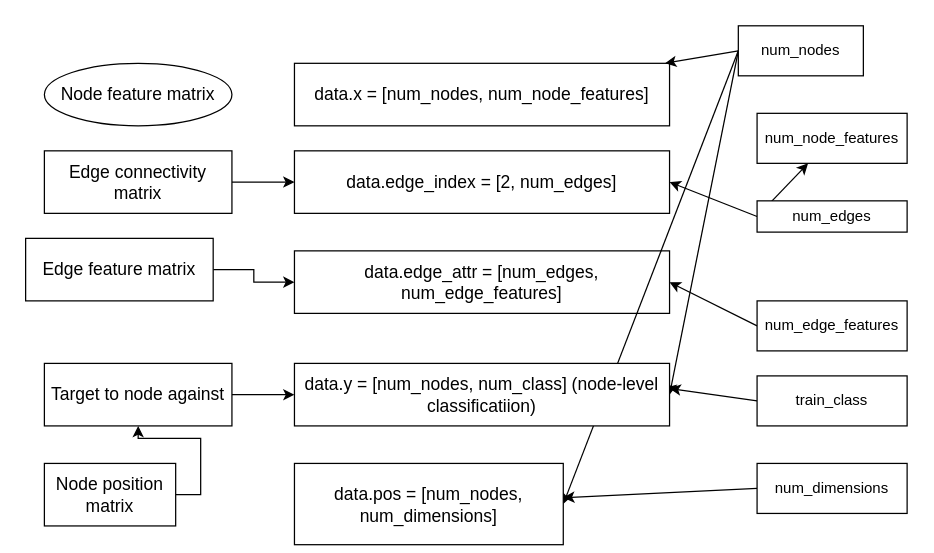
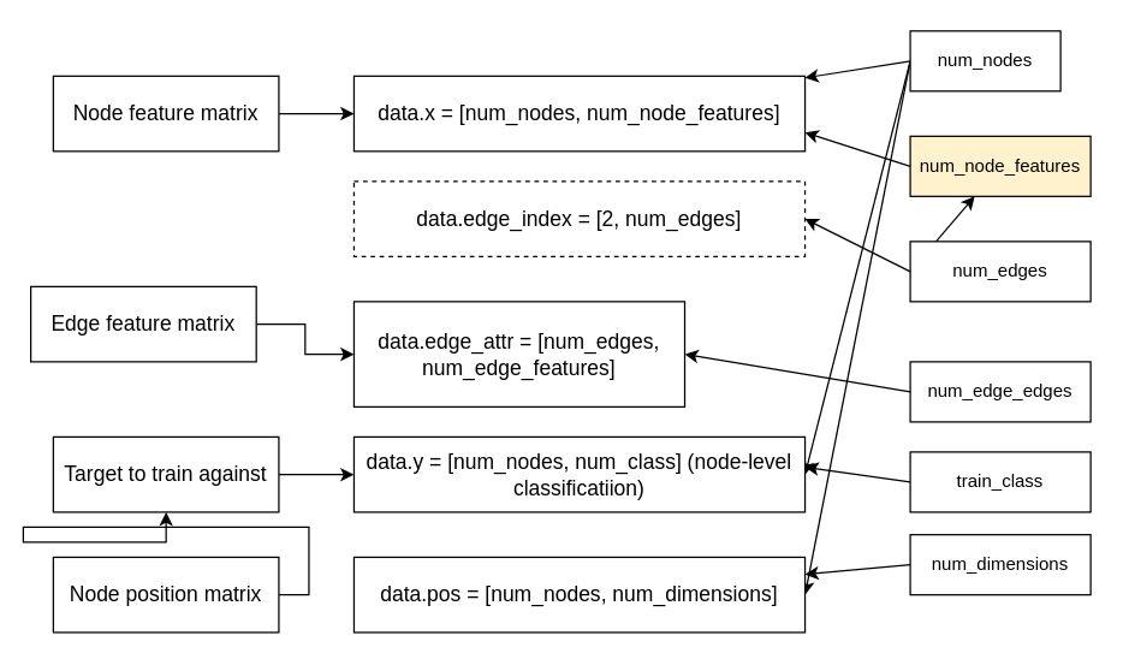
  <mxCell id="0" />
  <mxCell id="1" parent="0" />
- <mxCell id="3" value="Node feature matrix" style="ellipse;whiteSpace=wrap;html=1;fontSize=14;" parent="1" vertex="1"><mxGeometry x="35" y="50" width="150" height="50" as="geometry" /></mxCell>
+ <mxCell id="2" style="edgeStyle=orthogonalEdgeStyle;rounded=0;orthogonalLoop=1;jettySize=auto;html=1;exitX=1;exitY=0.5;exitDx=0;exitDy=0;entryX=0;entryY=0.5;entryDx=0;entryDy=0;" parent="1" source="3" target="4" edge="1"><mxGeometry relative="1" as="geometry" /></mxCell>
+ <mxCell id="3" value="Node feature matrix" style="whiteSpace=wrap;html=1;fontSize=14;" parent="1" vertex="1"><mxGeometry x="35" y="50" width="150" height="50" as="geometry" /></mxCell>
  <mxCell id="4" value="data.x = [num_nodes, num_node_features]" style="whiteSpace=wrap;html=1;fontSize=14;" parent="1" vertex="1"><mxGeometry x="235" y="50" width="300" height="50" as="geometry" /></mxCell>
- <mxCell id="5" style="edgeStyle=orthogonalEdgeStyle;rounded=0;orthogonalLoop=1;jettySize=auto;html=1;exitX=1;exitY=0.5;exitDx=0;exitDy=0;entryX=0;entryY=0.5;entryDx=0;entryDy=0;" parent="1" source="6" target="7" edge="1"><mxGeometry relative="1" as="geometry" /></mxCell>
- <mxCell id="6" value="Edge connectivity matrix" style="whiteSpace=wrap;html=1;fontSize=14;" parent="1" vertex="1"><mxGeometry x="35" y="120" width="150" height="50" as="geometry" /></mxCell>
- <mxCell id="7" value="data.edge_index = [2, num_edges]" style="whiteSpace=wrap;html=1;fontSize=14;" parent="1" vertex="1"><mxGeometry x="235" y="120" width="300" height="50" as="geometry" /></mxCell>
+ <mxCell id="7" value="data.edge_index = [2, num_edges]" style="whiteSpace=wrap;html=1;fontSize=14;dashed=1;" parent="1" vertex="1"><mxGeometry x="235" y="120" width="300" height="50" as="geometry" /></mxCell>
  <mxCell id="8" style="edgeStyle=orthogonalEdgeStyle;rounded=0;orthogonalLoop=1;jettySize=auto;html=1;exitX=1;exitY=0.5;exitDx=0;exitDy=0;entryX=0;entryY=0.5;entryDx=0;entryDy=0;" parent="1" source="9" target="10" edge="1"><mxGeometry relative="1" as="geometry" /></mxCell>
  <mxCell id="9" value="Edge feature matrix" style="whiteSpace=wrap;html=1;fontSize=14;" parent="1" vertex="1"><mxGeometry x="20" y="190" width="150" height="50" as="geometry" /></mxCell>
- <mxCell id="10" value="data.edge_attr = [num_edges, num_edge_features]" style="whiteSpace=wrap;html=1;fontSize=14;" parent="1" vertex="1"><mxGeometry x="235" y="200" width="300" height="50" as="geometry" /></mxCell>
+ <mxCell id="10" value="data.edge_attr = [num_edges, num_edge_features]" style="whiteSpace=wrap;html=1;fontSize=14;" parent="1" vertex="1"><mxGeometry x="235" y="200" width="220" height="70" as="geometry" /></mxCell>
  <mxCell id="11" style="rounded=0;orthogonalLoop=1;jettySize=auto;html=1;exitX=0;exitY=0.5;exitDx=0;exitDy=0;" parent="1" source="14" target="4" edge="1"><mxGeometry relative="1" as="geometry" /></mxCell>
  <mxCell id="12" style="rounded=0;orthogonalLoop=1;jettySize=auto;html=1;exitX=0;exitY=0.5;exitDx=0;exitDy=0;entryX=1;entryY=0.5;entryDx=0;entryDy=0;" parent="1" source="14" target="22" edge="1"><mxGeometry relative="1" as="geometry" /></mxCell>
  <mxCell id="13" style="rounded=0;orthogonalLoop=1;jettySize=auto;html=1;exitX=0;exitY=0.5;exitDx=0;exitDy=0;entryX=1;entryY=0.5;entryDx=0;entryDy=0;" parent="1" source="14" target="27" edge="1"><mxGeometry relative="1" as="geometry" /></mxCell>
- <mxCell id="14" value="num_nodes" style="whiteSpace=wrap;html=1;" parent="1" vertex="1"><mxGeometry x="590" y="20" width="100" height="40" as="geometry" /></mxCell>
- <mxCell id="16" value="num_node_features" style="whiteSpace=wrap;html=1;" parent="1" vertex="1"><mxGeometry x="605" y="90" width="120" height="40" as="geometry" /></mxCell>
+ <mxCell id="14" value="num_nodes" style="whiteSpace=wrap;html=1;" parent="1" vertex="1"><mxGeometry x="605" y="20" width="100" height="40" as="geometry" /></mxCell>
+ <mxCell id="15" style="rounded=0;orthogonalLoop=1;jettySize=auto;html=1;exitX=0;exitY=0.5;exitDx=0;exitDy=0;entryX=1;entryY=0.75;entryDx=0;entryDy=0;" parent="1" source="16" target="4" edge="1"><mxGeometry relative="1" as="geometry" /></mxCell>
+ <mxCell id="16" value="num_node_features" style="whiteSpace=wrap;html=1;fillColor=#fff2cc;" parent="1" vertex="1"><mxGeometry x="605" y="90" width="120" height="40" as="geometry" /></mxCell>
  <mxCell id="17" style="rounded=0;orthogonalLoop=1;jettySize=auto;html=1;exitX=0;exitY=0.5;exitDx=0;exitDy=0;entryX=1;entryY=0.5;entryDx=0;entryDy=0;" parent="1" source="18" target="10" edge="1"><mxGeometry relative="1" as="geometry" /></mxCell>
- <mxCell id="18" value="num_edge_features" style="whiteSpace=wrap;html=1;" parent="1" vertex="1"><mxGeometry x="605" y="240" width="120" height="40" as="geometry" /></mxCell>
+ <mxCell id="18" value="num_edge_edges" style="whiteSpace=wrap;html=1;" parent="1" vertex="1"><mxGeometry x="605" y="240" width="120" height="40" as="geometry" /></mxCell>
  <mxCell id="19" style="rounded=0;orthogonalLoop=1;jettySize=auto;html=1;exitX=0;exitY=0.5;exitDx=0;exitDy=0;entryX=1;entryY=0.5;entryDx=0;entryDy=0;" parent="1" source="21" target="7" edge="1"><mxGeometry relative="1" as="geometry" /></mxCell>
  <mxCell id="20" style="rounded=0;orthogonalLoop=1;jettySize=auto;html=1;exitX=0;exitY=0.5;exitDx=0;exitDy=0;" parent="1" source="21" target="16" edge="1"><mxGeometry relative="1" as="geometry" /></mxCell>
- <mxCell id="21" value="num_edges" style="whiteSpace=wrap;html=1;" parent="1" vertex="1"><mxGeometry x="605" y="160" width="120" height="25" as="geometry" /></mxCell>
+ <mxCell id="21" value="num_edges" style="whiteSpace=wrap;html=1;" parent="1" vertex="1"><mxGeometry x="605" y="160" width="120" height="40" as="geometry" /></mxCell>
  <mxCell id="22" value="data.y = [num_nodes, num_class] (node-level classificatiion)" style="whiteSpace=wrap;html=1;fontSize=14;" parent="1" vertex="1"><mxGeometry x="235" y="290" width="300" height="50" as="geometry" /></mxCell>
  <mxCell id="23" style="edgeStyle=orthogonalEdgeStyle;rounded=0;orthogonalLoop=1;jettySize=auto;html=1;exitX=1;exitY=0.5;exitDx=0;exitDy=0;entryX=0;entryY=0.5;entryDx=0;entryDy=0;" parent="1" source="24" target="22" edge="1"><mxGeometry relative="1" as="geometry" /></mxCell>
- <mxCell id="24" value="Target to node against" style="whiteSpace=wrap;html=1;fontSize=14;" parent="1" vertex="1"><mxGeometry x="35" y="290" width="150" height="50" as="geometry" /></mxCell>
+ <mxCell id="24" value="Target to train against" style="whiteSpace=wrap;html=1;fontSize=14;" parent="1" vertex="1"><mxGeometry x="35" y="290" width="150" height="50" as="geometry" /></mxCell>
  <mxCell id="25" style="edgeStyle=orthogonalEdgeStyle;rounded=0;orthogonalLoop=1;jettySize=auto;html=1;exitX=1;exitY=0.5;exitDx=0;exitDy=0;" parent="1" source="26" target="24" edge="1"><mxGeometry relative="1" as="geometry" /></mxCell>
- <mxCell id="26" value="Node position matrix" style="whiteSpace=wrap;html=1;fontSize=14;" parent="1" vertex="1"><mxGeometry x="35" y="370" width="105" height="50" as="geometry" /></mxCell>
- <mxCell id="27" value="data.pos = [num_nodes, num_dimensions]" style="whiteSpace=wrap;html=1;fontSize=14;" parent="1" vertex="1"><mxGeometry x="235" y="370" width="215" height="65" as="geometry" /></mxCell>
+ <mxCell id="26" value="Node position matrix" style="whiteSpace=wrap;html=1;fontSize=14;" parent="1" vertex="1"><mxGeometry x="35" y="370" width="150" height="50" as="geometry" /></mxCell>
+ <mxCell id="27" value="data.pos = [num_nodes, num_dimensions]" style="whiteSpace=wrap;html=1;fontSize=14;" parent="1" vertex="1"><mxGeometry x="235" y="370" width="300" height="50" as="geometry" /></mxCell>
  <mxCell id="28" style="rounded=0;orthogonalLoop=1;jettySize=auto;html=1;exitX=0;exitY=0.5;exitDx=0;exitDy=0;" parent="1" source="29" edge="1"><mxGeometry relative="1" as="geometry"><mxPoint x="535" y="310" as="targetPoint" /></mxGeometry></mxCell>
  <mxCell id="29" value="train_class" style="whiteSpace=wrap;html=1;" parent="1" vertex="1"><mxGeometry x="605" y="300" width="120" height="40" as="geometry" /></mxCell>
  <mxCell id="30" style="rounded=0;orthogonalLoop=1;jettySize=auto;html=1;exitX=0;exitY=0.5;exitDx=0;exitDy=0;" parent="1" source="31" target="27" edge="1"><mxGeometry relative="1" as="geometry" /></mxCell>
- <mxCell id="31" value="num_dimensions" style="whiteSpace=wrap;html=1;" parent="1" vertex="1"><mxGeometry x="605" y="370" width="120" height="40" as="geometry" /></mxCell>
+ <mxCell id="31" value="num_dimensions" style="whiteSpace=wrap;html=1;" parent="1" vertex="1"><mxGeometry x="605" y="355" width="120" height="40" as="geometry" /></mxCell>
